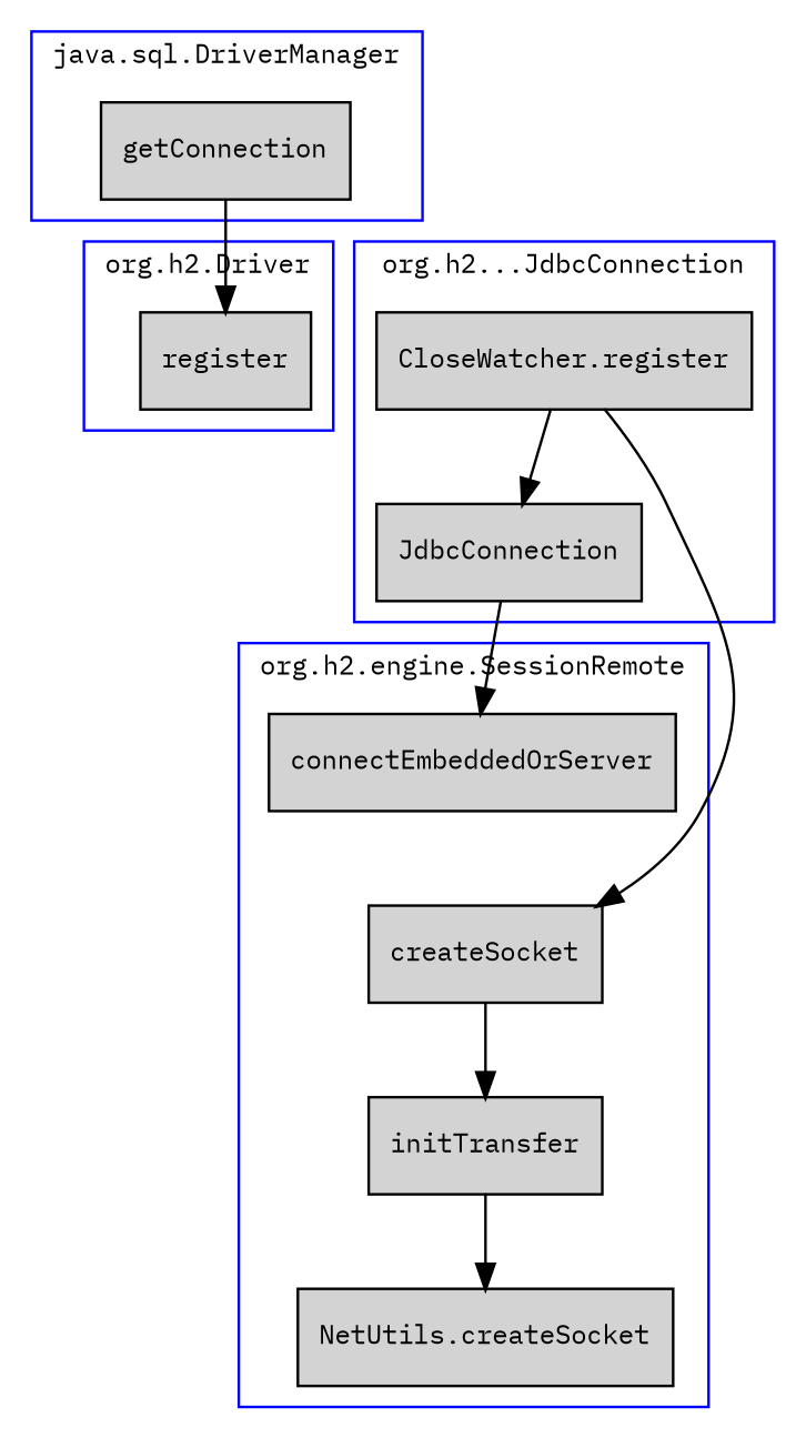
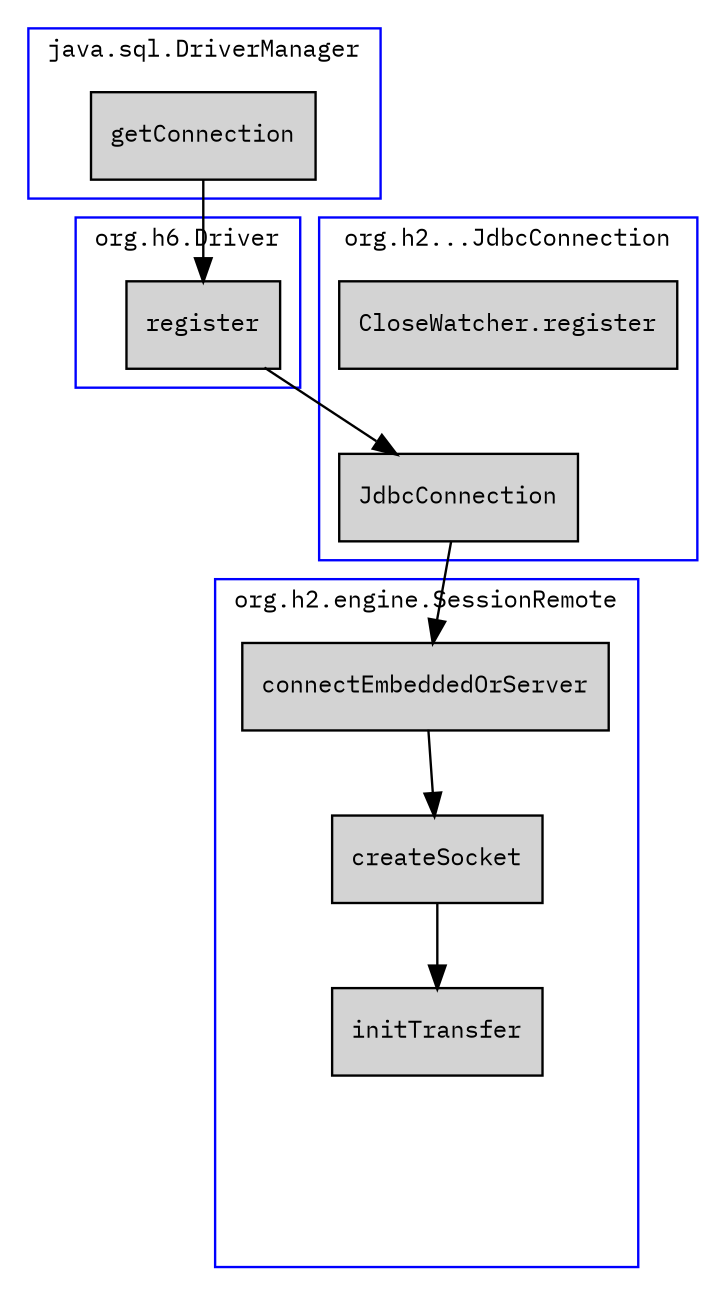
  digraph {
    compound=true
    fontname="IBM Plex Mono"
    fontsize=10
    node [fontname="IBM Plex Mono" fontsize=10 shape=record style=filled]
    edge [fontname="IBM Plex Mono"]
    n1 [label=register]
    getConnection
    JdbcConnection
    "CloseWatcher.register"
    connectEmbeddedOrServer
    n6 [label=createSocket]
    initTransfer
-   "NetUtils.createSocket"
    subgraph cluster_1 {
      color=blue
-     label="org.h2.Driver"
+     label="org.h6.Driver"
      n1
    }
    subgraph cluster_2 {
      color=blue
      label="java.sql.DriverManager"
      getConnection
    }
    subgraph cluster_3 {
      color=blue
      label="org.h2...JdbcConnection"
      JdbcConnection
      "CloseWatcher.register"
    }
    subgraph cluster_4 {
      color=blue
      label="org.h2.engine.SessionRemote"
      connectEmbeddedOrServer
      n6
      initTransfer
-     "NetUtils.createSocket"
    }
-   "CloseWatcher.register" -> JdbcConnection
+   n1 -> JdbcConnection
    getConnection -> n1
    JdbcConnection -> connectEmbeddedOrServer
-   "CloseWatcher.register" -> n6
+   connectEmbeddedOrServer -> n6
    n6 -> initTransfer
-   initTransfer -> "NetUtils.createSocket"
  }
